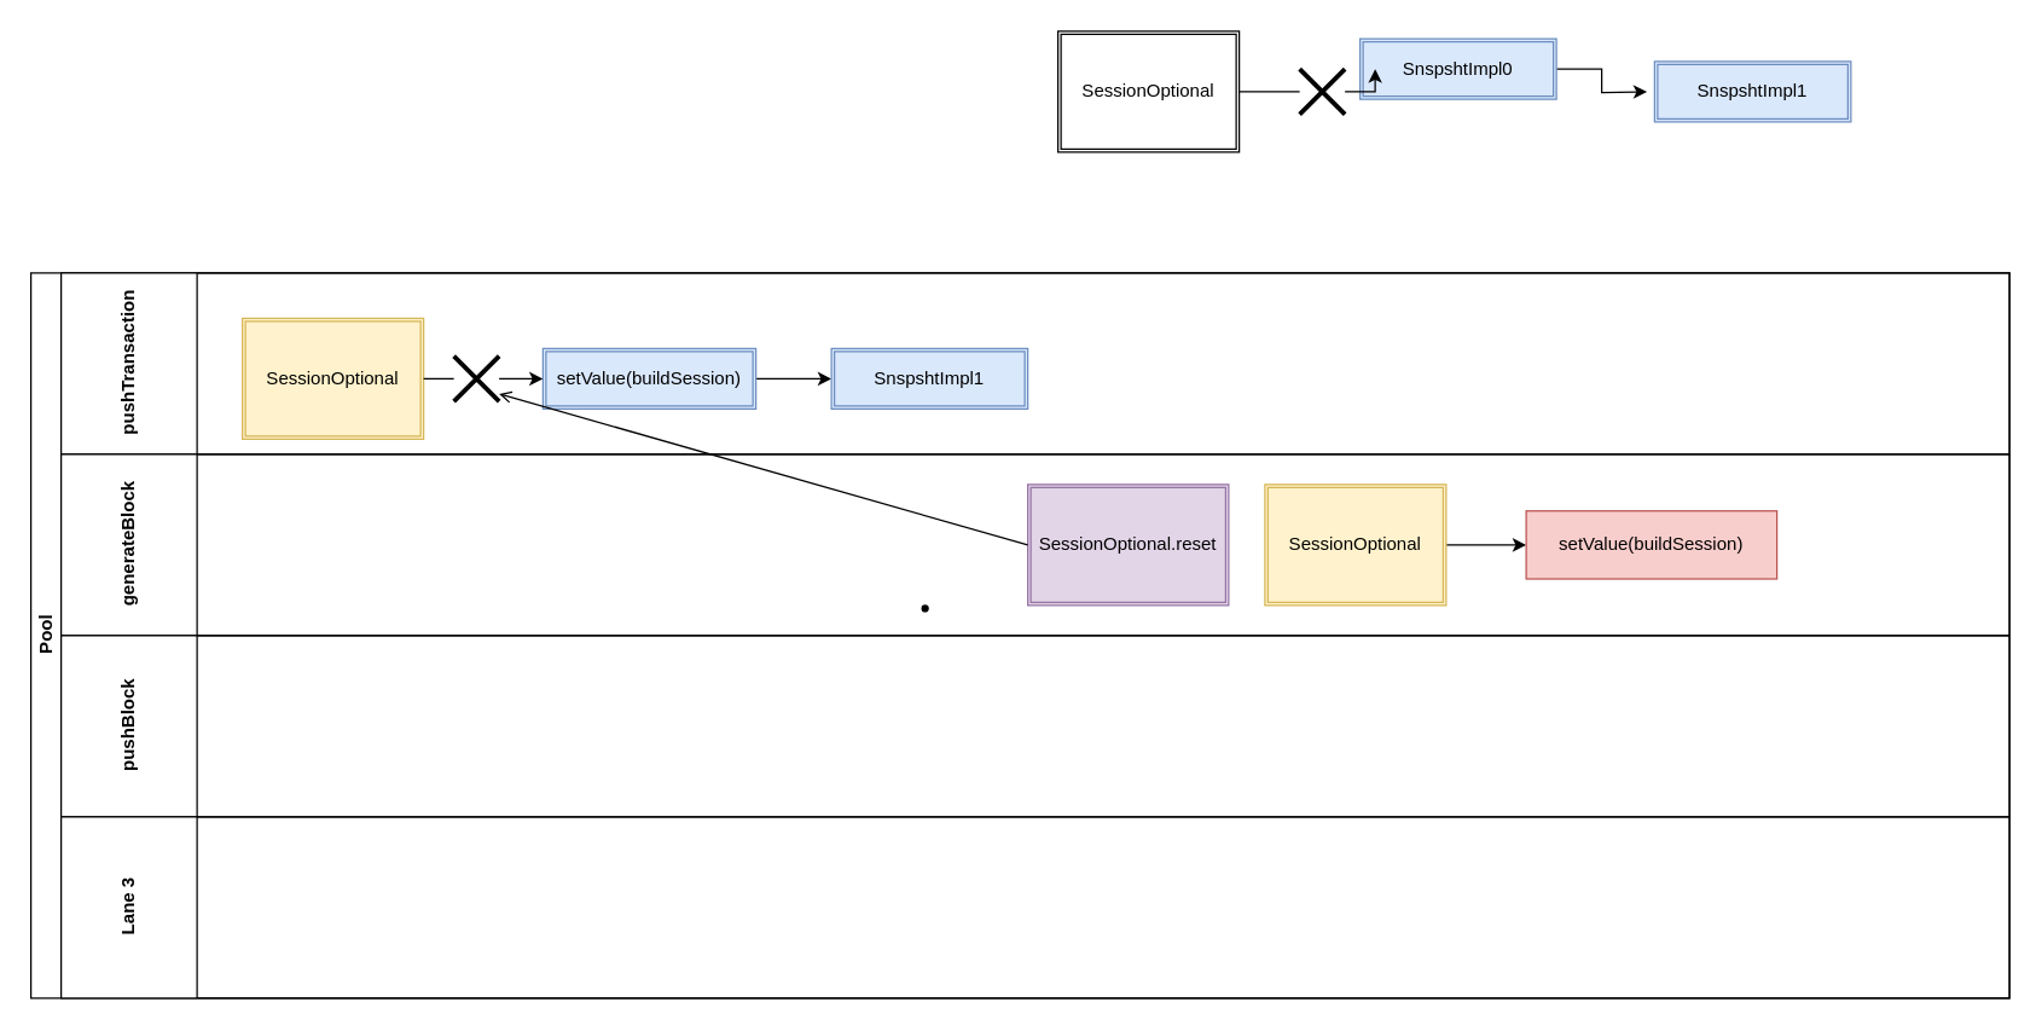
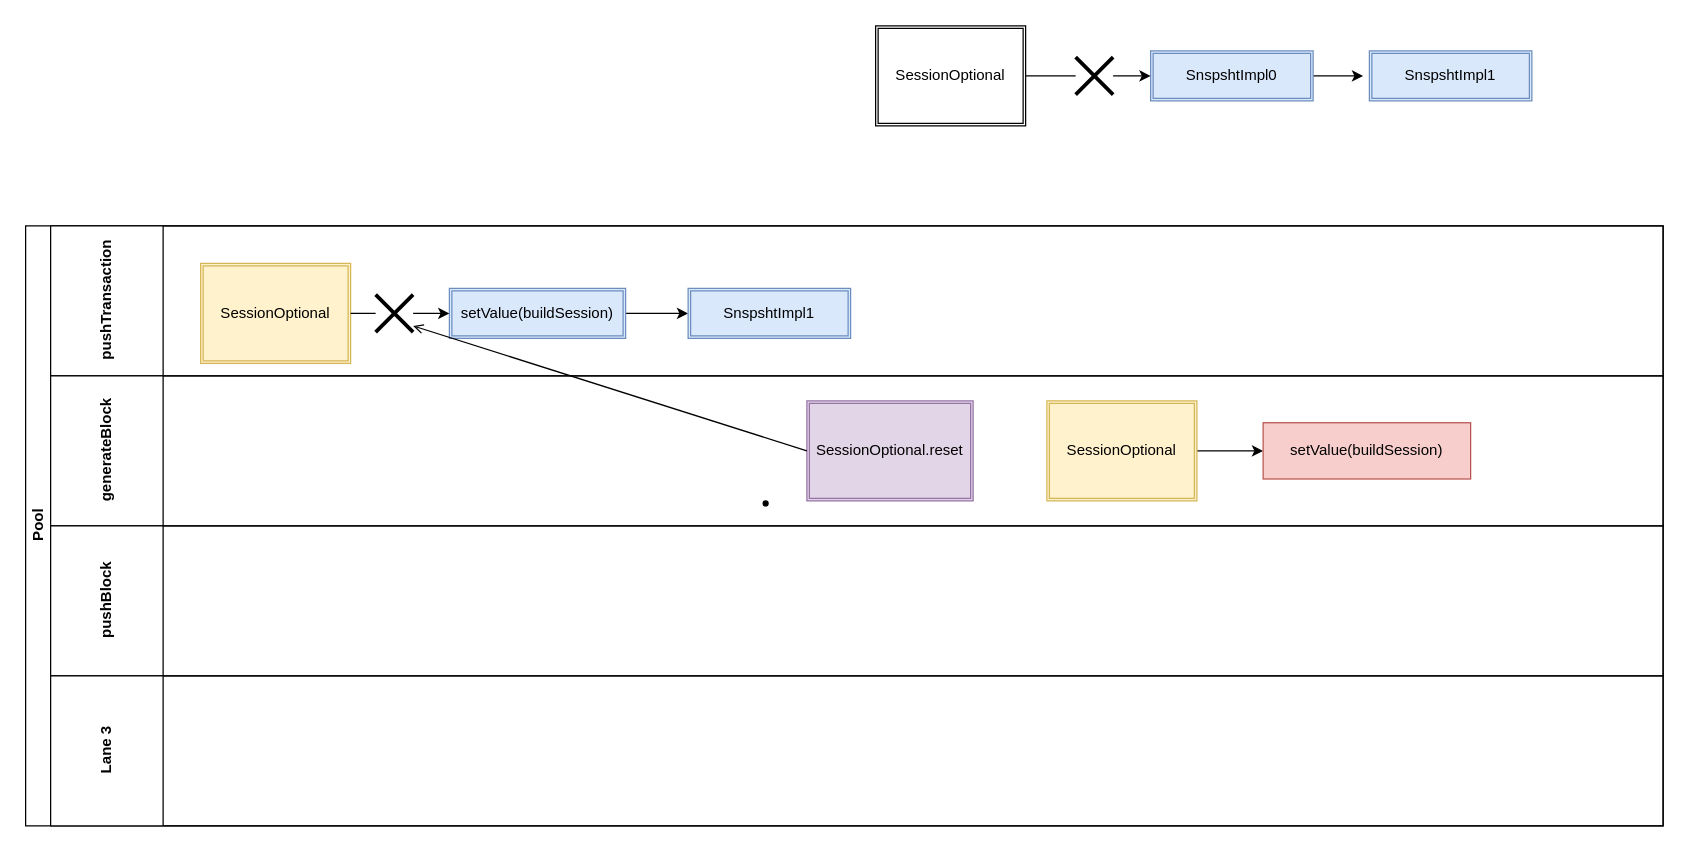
  <mxCell id="0" />
  <mxCell id="1" parent="0" />
  <mxCell id="2" value="Pool" style="swimlane;html=1;childLayout=stackLayout;resizeParent=1;resizeParentMax=0;horizontal=0;startSize=20;horizontalStack=0;textDirection=rtl;" parent="1" vertex="1"><mxGeometry x="20" y="180" width="1310" height="480" as="geometry" /></mxCell>
  <mxCell id="3" value="pushTransaction&lt;br&gt;" style="swimlane;html=1;startSize=90;horizontal=0;flipV=1;flipH=0;textDirection=rtl;" parent="2" vertex="1"><mxGeometry x="20" width="1290" height="120" as="geometry"><mxRectangle x="20" width="670" height="140" as="alternateBounds" /></mxGeometry></mxCell>
  <mxCell id="4" value="" style="edgeStyle=orthogonalEdgeStyle;rounded=0;orthogonalLoop=1;jettySize=auto;html=1;" edge="1" parent="3" source="5"><mxGeometry relative="1" as="geometry"><mxPoint x="510" y="70" as="targetPoint" /></mxGeometry></mxCell>
  <mxCell id="5" value="setValue(buildSession)" style="shape=ext;double=1;rounded=0;whiteSpace=wrap;html=1;fillColor=#dae8fc;strokeColor=#6c8ebf;" vertex="1" parent="3"><mxGeometry x="319" y="50" width="141" height="40" as="geometry" /></mxCell>
  <mxCell id="6" value="" style="edgeStyle=orthogonalEdgeStyle;rounded=0;orthogonalLoop=1;jettySize=auto;html=1;startArrow=none;" edge="1" parent="3" source="9" target="5"><mxGeometry relative="1" as="geometry" /></mxCell>
  <mxCell id="7" value="SessionOptional" style="shape=ext;double=1;rounded=0;whiteSpace=wrap;html=1;fillColor=#fff2cc;strokeColor=#d6b656;" vertex="1" parent="3"><mxGeometry x="120" y="30" width="120" height="80" as="geometry" /></mxCell>
  <mxCell id="8" value="SnspshtImpl1" style="shape=ext;double=1;rounded=0;whiteSpace=wrap;html=1;fillColor=#dae8fc;strokeColor=#6c8ebf;" vertex="1" parent="3"><mxGeometry x="510" y="50" width="130" height="40" as="geometry" /></mxCell>
  <mxCell id="9" value="" style="shape=umlDestroy;whiteSpace=wrap;html=1;strokeWidth=3;" vertex="1" parent="3"><mxGeometry x="260" y="55" width="30" height="30" as="geometry" /></mxCell>
  <mxCell id="10" value="" style="edgeStyle=orthogonalEdgeStyle;rounded=0;orthogonalLoop=1;jettySize=auto;html=1;endArrow=none;" edge="1" parent="3" source="7" target="9"><mxGeometry relative="1" as="geometry"><mxPoint x="270" y="190" as="sourcePoint" /><mxPoint x="349" y="190" as="targetPoint" /></mxGeometry></mxCell>
  <mxCell id="11" value="generateBlock" style="swimlane;html=1;startSize=90;horizontal=0;" vertex="1" parent="2"><mxGeometry x="20" y="120" width="1290" height="120" as="geometry" /></mxCell>
  <mxCell id="12" value="" style="edgeStyle=orthogonalEdgeStyle;rounded=0;orthogonalLoop=1;jettySize=auto;html=1;" edge="1" parent="11" source="13" target="14"><mxGeometry relative="1" as="geometry" /></mxCell>
  <mxCell id="13" value="SessionOptional" style="shape=ext;double=1;rounded=0;whiteSpace=wrap;html=1;fillColor=#fff2cc;strokeColor=#d6b656;" vertex="1" parent="11"><mxGeometry x="797" y="20" width="120" height="80" as="geometry" /></mxCell>
  <mxCell id="14" value="setValue(buildSession)" style="whiteSpace=wrap;html=1;rounded=0;fillColor=#f8cecc;strokeColor=#b85450;" vertex="1" parent="11"><mxGeometry x="970" y="37.5" width="166" height="45" as="geometry" /></mxCell>
- <mxCell id="15" value="SessionOptional.reset" style="shape=ext;double=1;rounded=0;whiteSpace=wrap;html=1;fillColor=#e1d5e7;strokeColor=#9673a6;" vertex="1" parent="11"><mxGeometry x="640" y="20" width="133" height="80" as="geometry" /></mxCell>
+ <mxCell id="15" value="SessionOptional.reset" style="shape=ext;double=1;rounded=0;whiteSpace=wrap;html=1;fillColor=#e1d5e7;strokeColor=#9673a6;" vertex="1" parent="11"><mxGeometry x="605" y="20" width="133" height="80" as="geometry" /></mxCell>
  <mxCell id="16" value="pushBlock&lt;br&gt;" style="swimlane;html=1;startSize=90;horizontal=0;" parent="2" vertex="1"><mxGeometry x="20" y="240" width="1290" height="120" as="geometry" /></mxCell>
  <mxCell id="17" value="Lane 3" style="swimlane;html=1;startSize=90;horizontal=0;" parent="2" vertex="1"><mxGeometry x="20" y="360" width="1290" height="120" as="geometry" /></mxCell>
  <mxCell id="18" value="" style="edgeStyle=orthogonalEdgeStyle;rounded=0;orthogonalLoop=1;jettySize=auto;html=1;" edge="1" parent="1" source="19"><mxGeometry relative="1" as="geometry"><mxPoint x="1090" as="targetPoint" y="60" /></mxGeometry></mxCell>
- <mxCell id="19" value="SnspshtImpl0" style="shape=ext;double=1;rounded=0;whiteSpace=wrap;html=1;fillColor=#dae8fc;strokeColor=#6c8ebf;" vertex="1" parent="1"><mxGeometry x="900" y="25" width="130" height="40" as="geometry" /></mxCell>
+ <mxCell id="19" value="SnspshtImpl0" style="shape=ext;double=1;rounded=0;whiteSpace=wrap;html=1;fillColor=#dae8fc;strokeColor=#6c8ebf;" vertex="1" parent="1"><mxGeometry x="920" y="40" width="130" height="40" as="geometry" /></mxCell>
  <mxCell id="20" value="SnspshtImpl1" style="shape=ext;double=1;rounded=0;whiteSpace=wrap;html=1;fillColor=#dae8fc;strokeColor=#6c8ebf;" vertex="1" parent="1"><mxGeometry x="1095" y="40" width="130" height="40" as="geometry" /></mxCell>
  <mxCell id="21" value="" style="edgeStyle=orthogonalEdgeStyle;rounded=0;orthogonalLoop=1;jettySize=auto;html=1;startArrow=none;" edge="1" parent="1" source="23" target="19"><mxGeometry relative="1" as="geometry" /></mxCell>
  <mxCell id="22" value="SessionOptional" style="shape=ext;double=1;rounded=0;whiteSpace=wrap;html=1;" vertex="1" parent="1"><mxGeometry x="700" y="20" width="120" height="80" as="geometry" /></mxCell>
  <mxCell id="23" value="" style="shape=umlDestroy;whiteSpace=wrap;html=1;strokeWidth=3;" vertex="1" parent="1"><mxGeometry x="860" y="45" width="30" height="30" as="geometry" /></mxCell>
  <mxCell id="24" value="" style="edgeStyle=orthogonalEdgeStyle;rounded=0;orthogonalLoop=1;jettySize=auto;html=1;endArrow=none;" edge="1" parent="1" source="22" target="23"><mxGeometry relative="1" as="geometry"><mxPoint x="820" as="sourcePoint" y="60" /><mxPoint x="920" as="targetPoint" y="60" /></mxGeometry></mxCell>
  <mxCell id="25" value="" style="ellipse;html=1;fillColor=#000000;" vertex="1" parent="1"><mxGeometry x="610" y="400" width="4" height="4" as="geometry" /></mxCell>
  <mxCell id="26" value="" style="endArrow=open;html=1;rounded=0;align=center;verticalAlign=top;endFill=0;labelBackgroundColor=none;endSize=6;exitX=0;exitY=0.5;exitDx=0;exitDy=0;" edge="1" source="15" parent="1"><mxGeometry relative="1" as="geometry"><mxPoint x="330" y="260" as="targetPoint" /></mxGeometry></mxCell>
